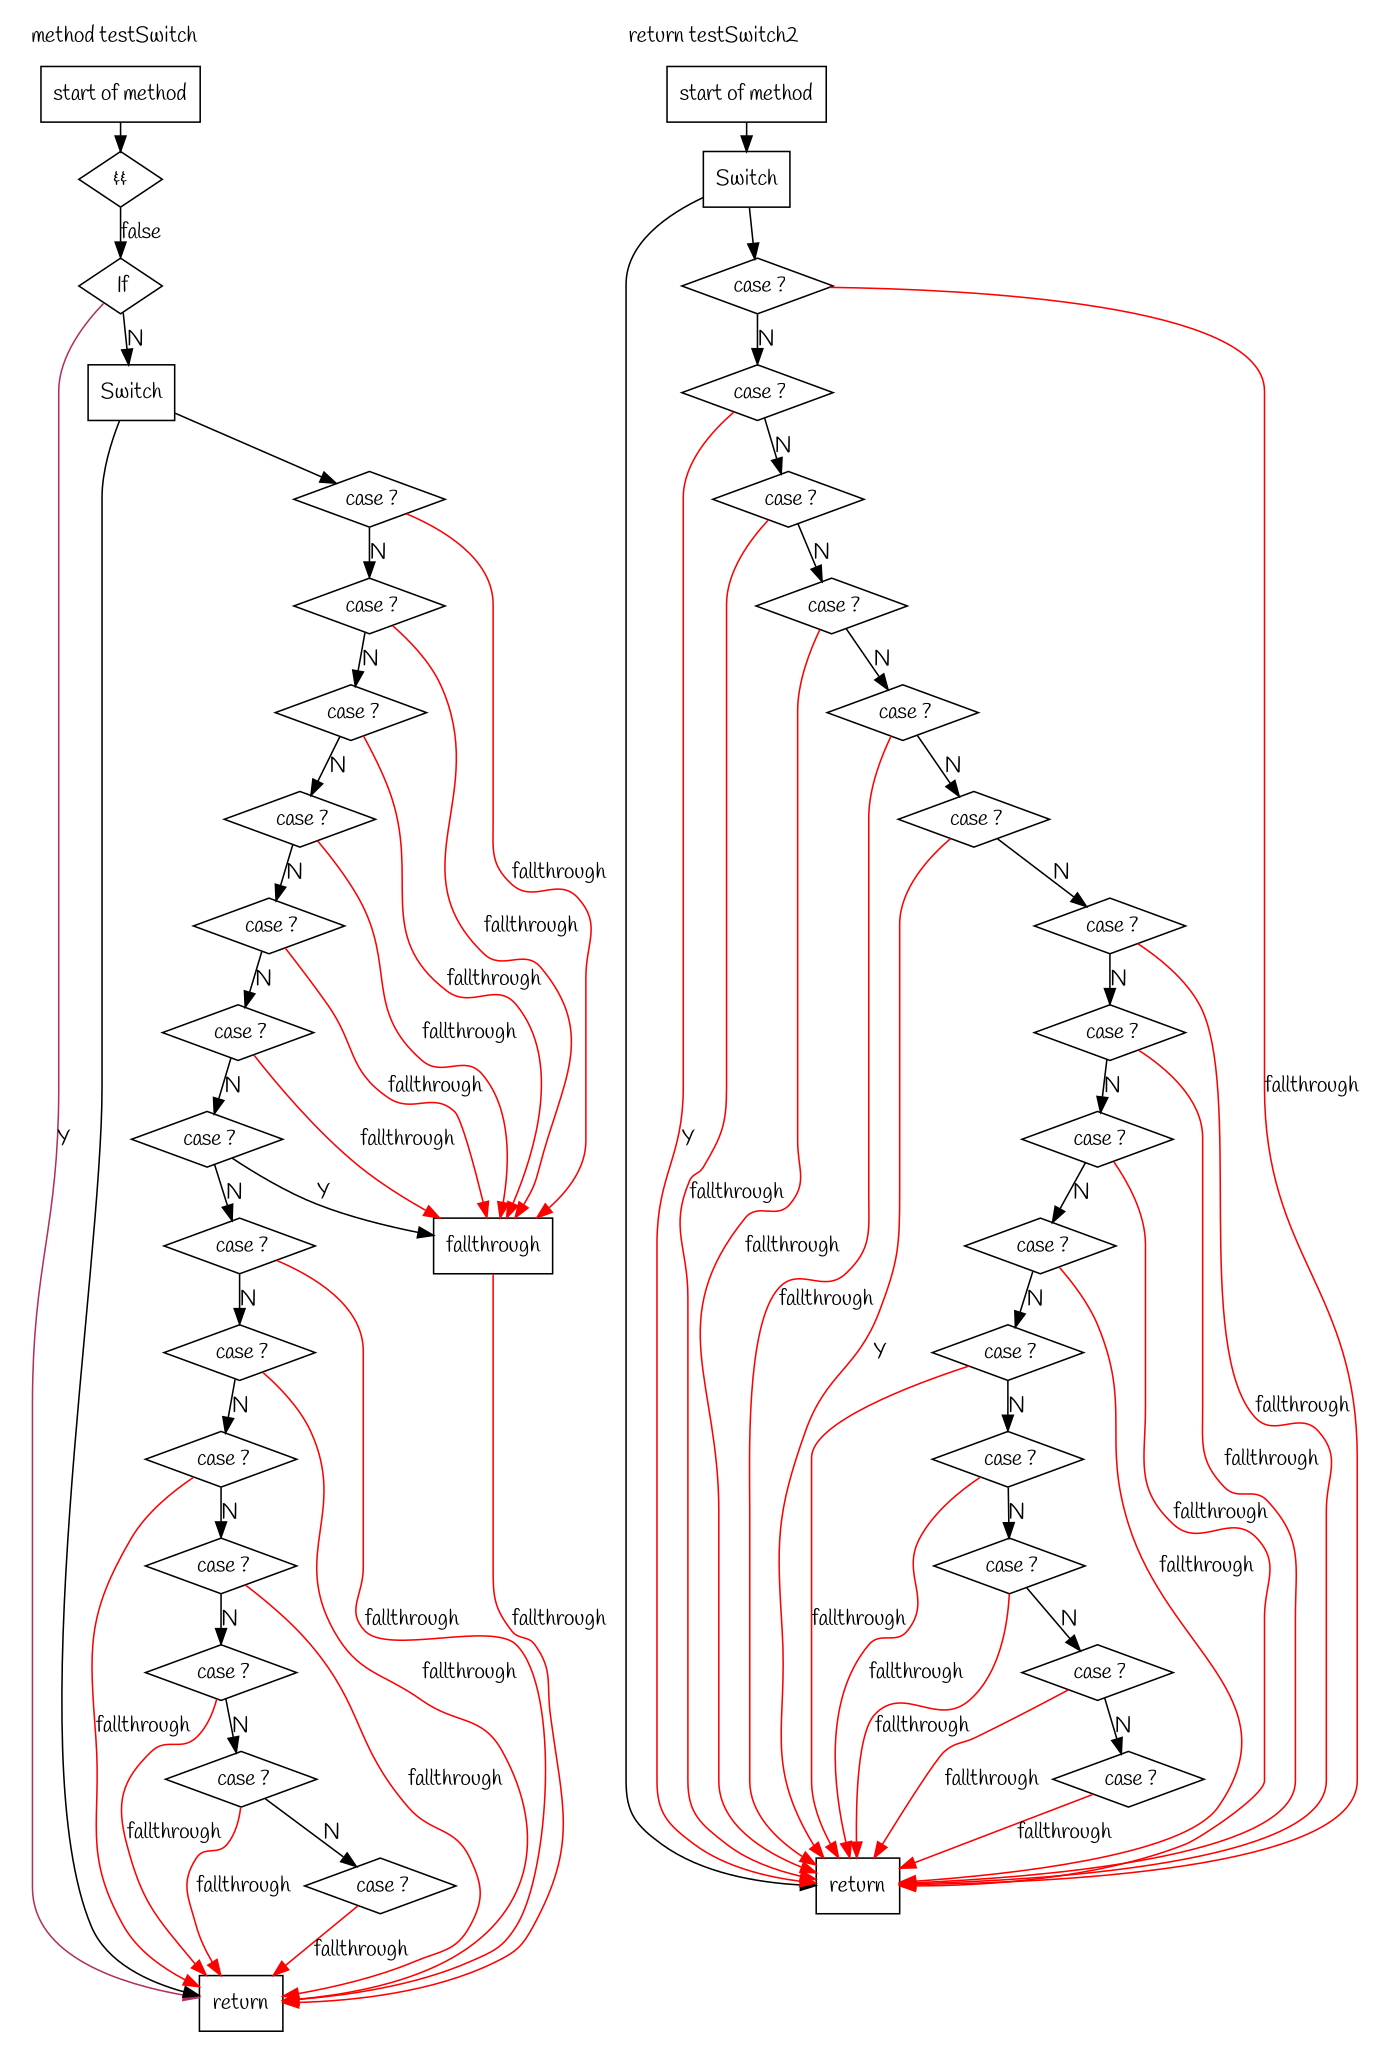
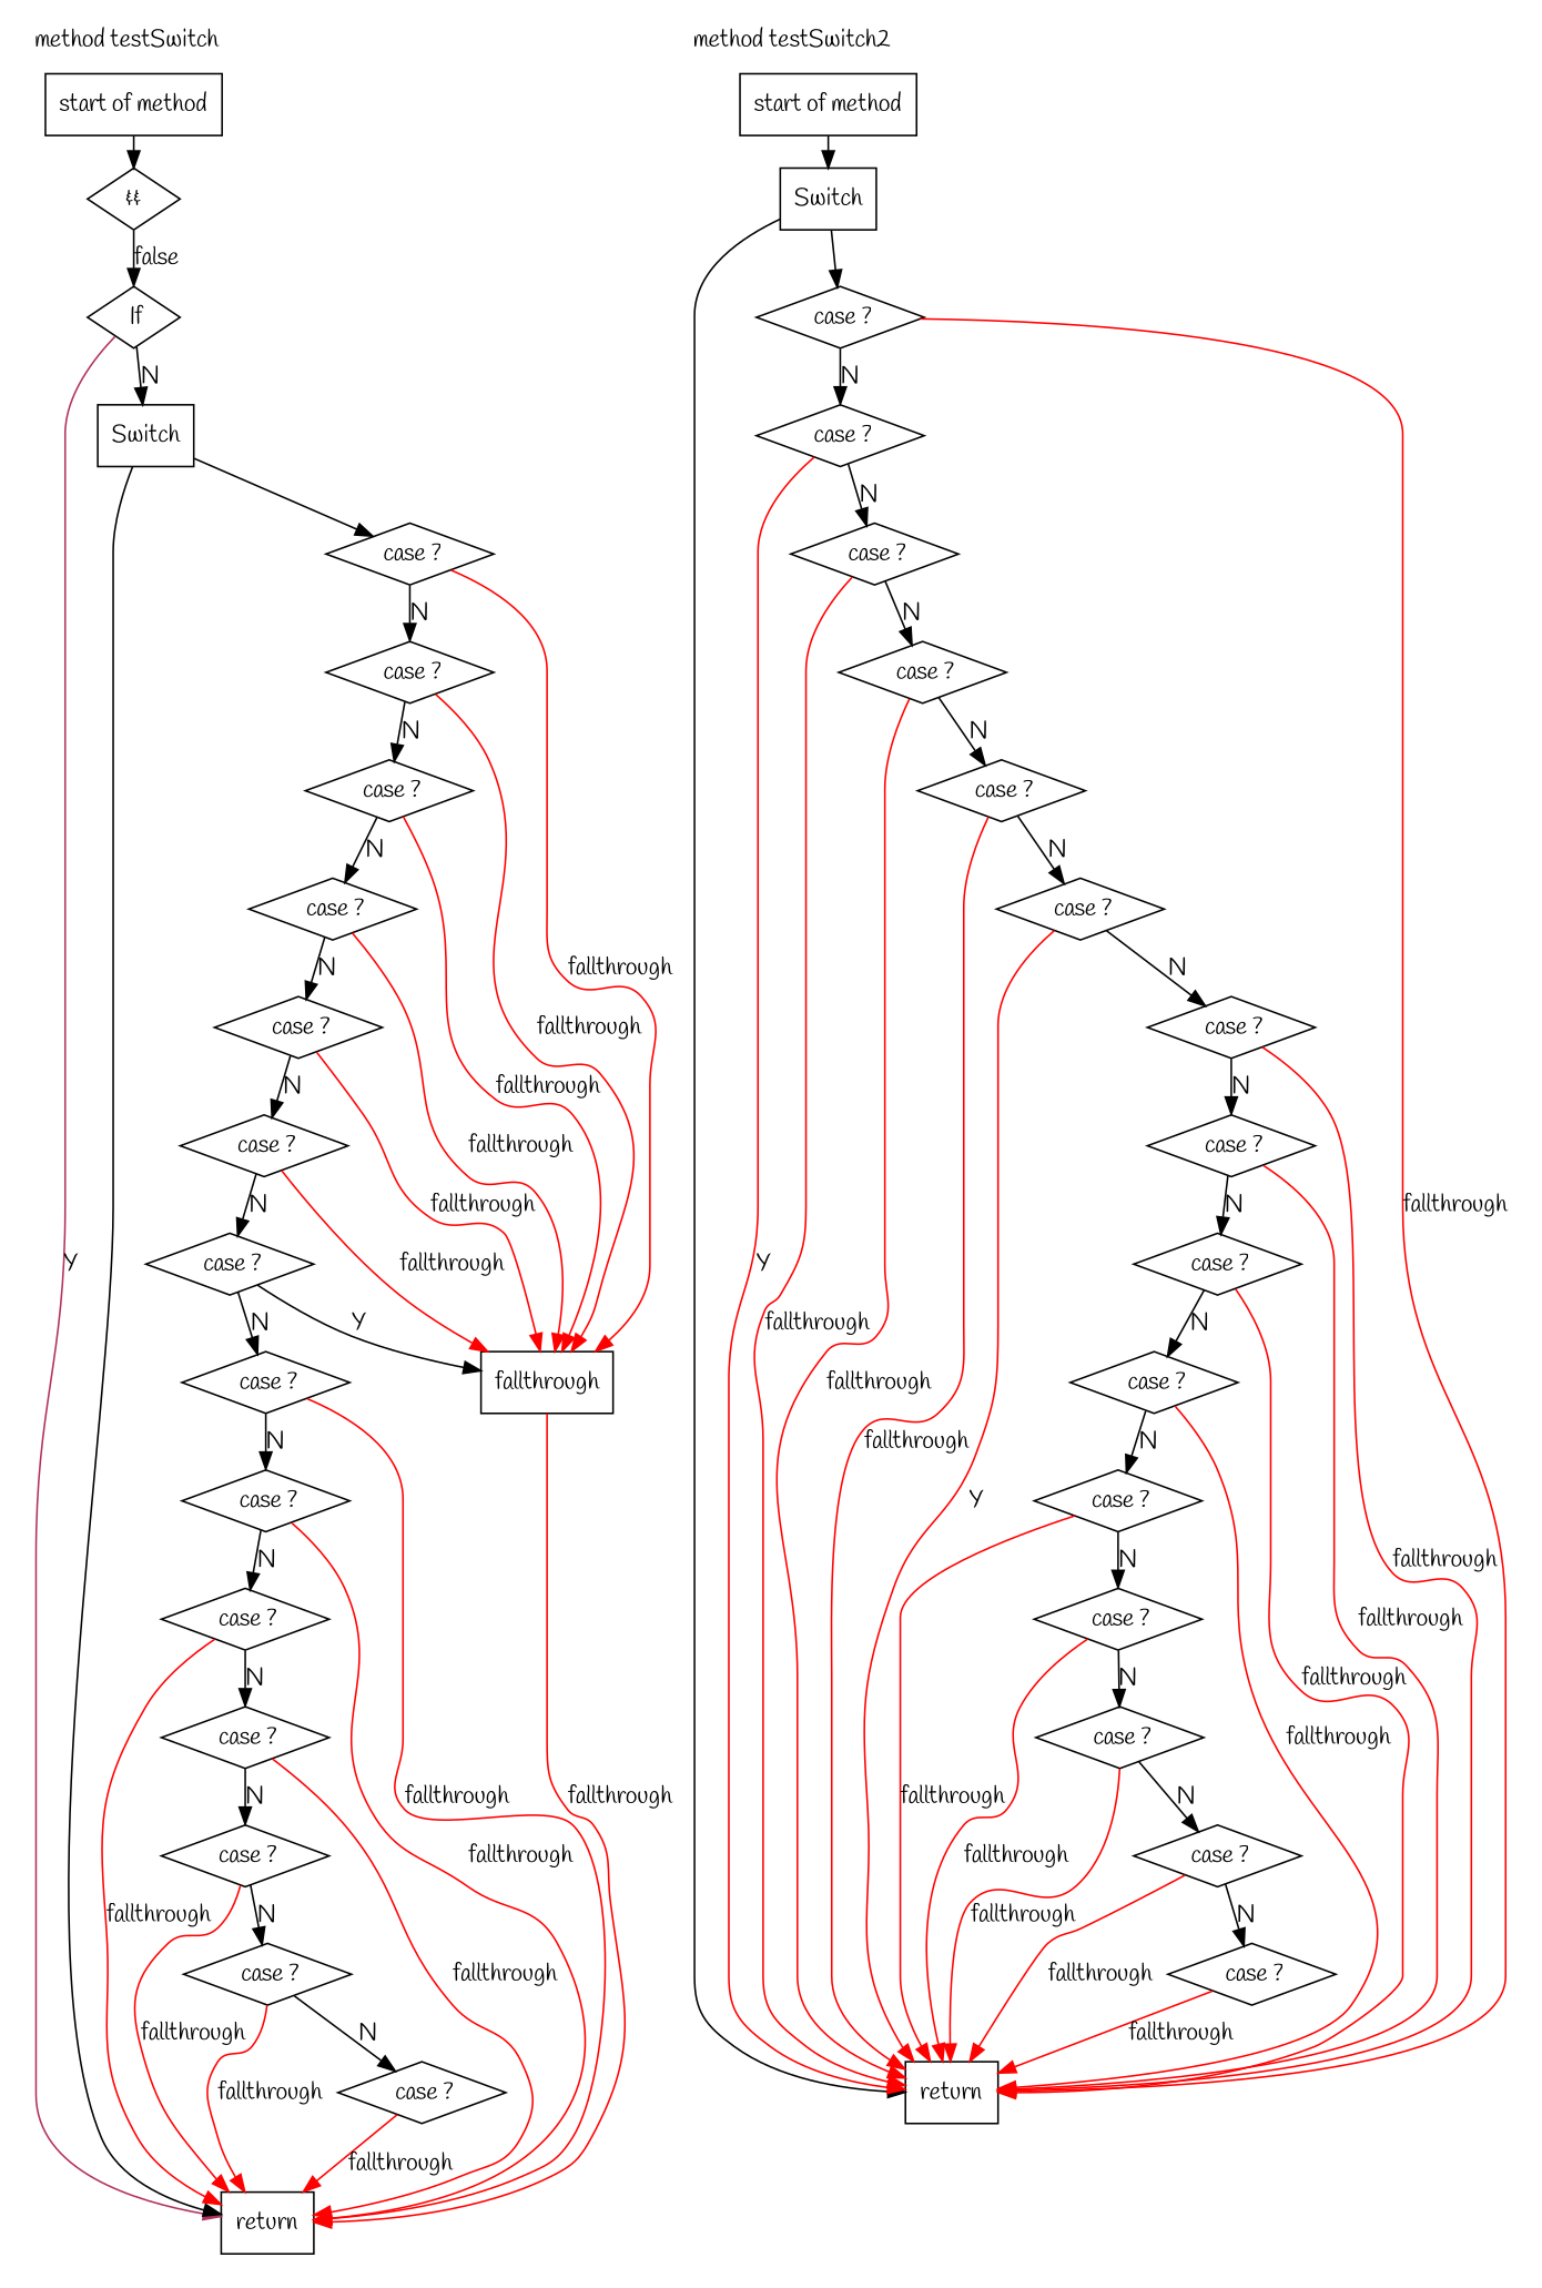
  digraph {
    compound=true
    fontname=Handlee
    node [fillcolor=white fontname=Handlee shape=diamond style=filled]
    edge [fontname=Handlee]
    n1 [label="start of method" shape=rect]
    n2 [label=" If"]
    n3 [label="&&"]
    n4 [label=Switch shape=rect]
    n5 [label=" case ?"]
    n6 [label=" case ?"]
    n7 [label=" case ?"]
    n8 [label=" case ?"]
    n9 [label=" case ?"]
    n10 [label=" case ?"]
    n11 [label=" case ?"]
    n12 [label=fallthrough shape=rect]
    n13 [label=" case ?"]
    n14 [label=" case ?"]
    n15 [label=" case ?"]
    n16 [label=" case ?"]
    n17 [label=" case ?"]
    n18 [label=" case ?"]
    n19 [label=" case ?"]
    n20 [label=return shape=rect]
    n21 [label="start of method" shape=rect]
    n22 [label=Switch shape=rect]
    n23 [label=" case ?"]
    n24 [label=" case ?"]
    n25 [label=" case ?"]
    n26 [label=" case ?"]
    n27 [label=" case ?"]
    n28 [label=" case ?"]
    n29 [label=" case ?"]
    n30 [label=" case ?"]
    n31 [label=" case ?"]
    n32 [label=" case ?"]
    n33 [label=" case ?"]
    n34 [label=" case ?"]
    n35 [label=" case ?"]
    n36 [label=" case ?"]
    n37 [label=" case ?"]
    n38 [label=return shape=rect]
    subgraph cluster_1 {
      label="method chorus"
      labeljust=l
      pencolor=transparent
      ranksep=0.5
    }
    subgraph cluster_2 {
      label="method testSwitch"
      labeljust=l
      pencolor=transparent
      ranksep=0.5
      n1
      n2
      n3
      n4
      n5
      n6
      n7
      n8
      n9
      n10
      n11
      n12
      n13
      n14
      n15
      n16
      n17
      n18
      n19
      n20
    }
    subgraph cluster_3 {
-     label="return testSwitch2"
+     label="method testSwitch2"
      labeljust=l
      pencolor=transparent
      ranksep=0.5
      n21
      n22
      n23
      n24
      n25
      n26
      n27
      n28
      n29
      n30
      n31
      n32
      n33
      n34
      n35
      n36
      n37
      n38
    }
    n1 -> n3
    n2 -> n4 [label=N]
    n2 -> n20 [color=maroon label=Y]
    n3 -> n2 [label=false]
    n4 -> n5
    n4 -> n20
    n5 -> n6 [label=N]
    n5 -> n12 [color=red label=fallthrough]
    n6 -> n7 [label=N]
    n6 -> n12 [color=red label=fallthrough]
    n7 -> n8 [label=N]
    n7 -> n12 [color=red label=fallthrough]
    n8 -> n9 [label=N]
    n8 -> n12 [color=red label=fallthrough]
    n9 -> n10 [label=N]
    n9 -> n12 [color=red label=fallthrough]
    n10 -> n11 [label=N]
    n10 -> n12 [color=red label=fallthrough]
    n11 -> n12 [label=Y]
    n11 -> n13 [label=N]
    n12 -> n20 [color=red label=fallthrough]
    n13 -> n14 [label=N]
    n13 -> n20 [color=red label=fallthrough]
    n14 -> n15 [label=N]
    n14 -> n20 [color=red label=fallthrough]
    n15 -> n16 [label=N]
    n15 -> n20 [color=red label=fallthrough]
    n16 -> n17 [label=N]
    n16 -> n20 [color=red label=fallthrough]
    n17 -> n18 [label=N]
    n17 -> n20 [color=red label=fallthrough]
    n18 -> n19 [label=N]
    n18 -> n20 [color=red label=fallthrough]
    n19 -> n20 [color=red label=fallthrough]
    n21 -> n22
    n22 -> n23
    n22 -> n38
    n23 -> n24 [label=N]
    n23 -> n38 [color=red label=fallthrough]
    n24 -> n25 [label=N]
    n24 -> n38 [color=red label=Y]
    n25 -> n26 [label=N]
    n25 -> n38 [color=red label=fallthrough]
    n26 -> n27 [label=N]
    n26 -> n38 [color=red label=fallthrough]
    n27 -> n28 [label=N]
    n27 -> n38 [color=red label=fallthrough]
    n28 -> n29 [label=N]
    n28 -> n38 [color=red label=Y]
    n29 -> n30 [label=N]
    n29 -> n38 [color=red label=fallthrough]
    n30 -> n31 [label=N]
    n30 -> n38 [color=red label=fallthrough]
    n31 -> n32 [label=N]
    n31 -> n38 [color=red label=fallthrough]
    n32 -> n33 [label=N]
    n32 -> n38 [color=red label=fallthrough]
    n33 -> n34 [label=N]
    n33 -> n38 [color=red label=fallthrough]
    n34 -> n35 [label=N]
    n34 -> n38 [color=red label=fallthrough]
    n35 -> n36 [label=N]
    n35 -> n38 [color=red label=fallthrough]
    n36 -> n37 [label=N]
    n36 -> n38 [color=red label=fallthrough]
    n37 -> n38 [color=red label=fallthrough]
  }
